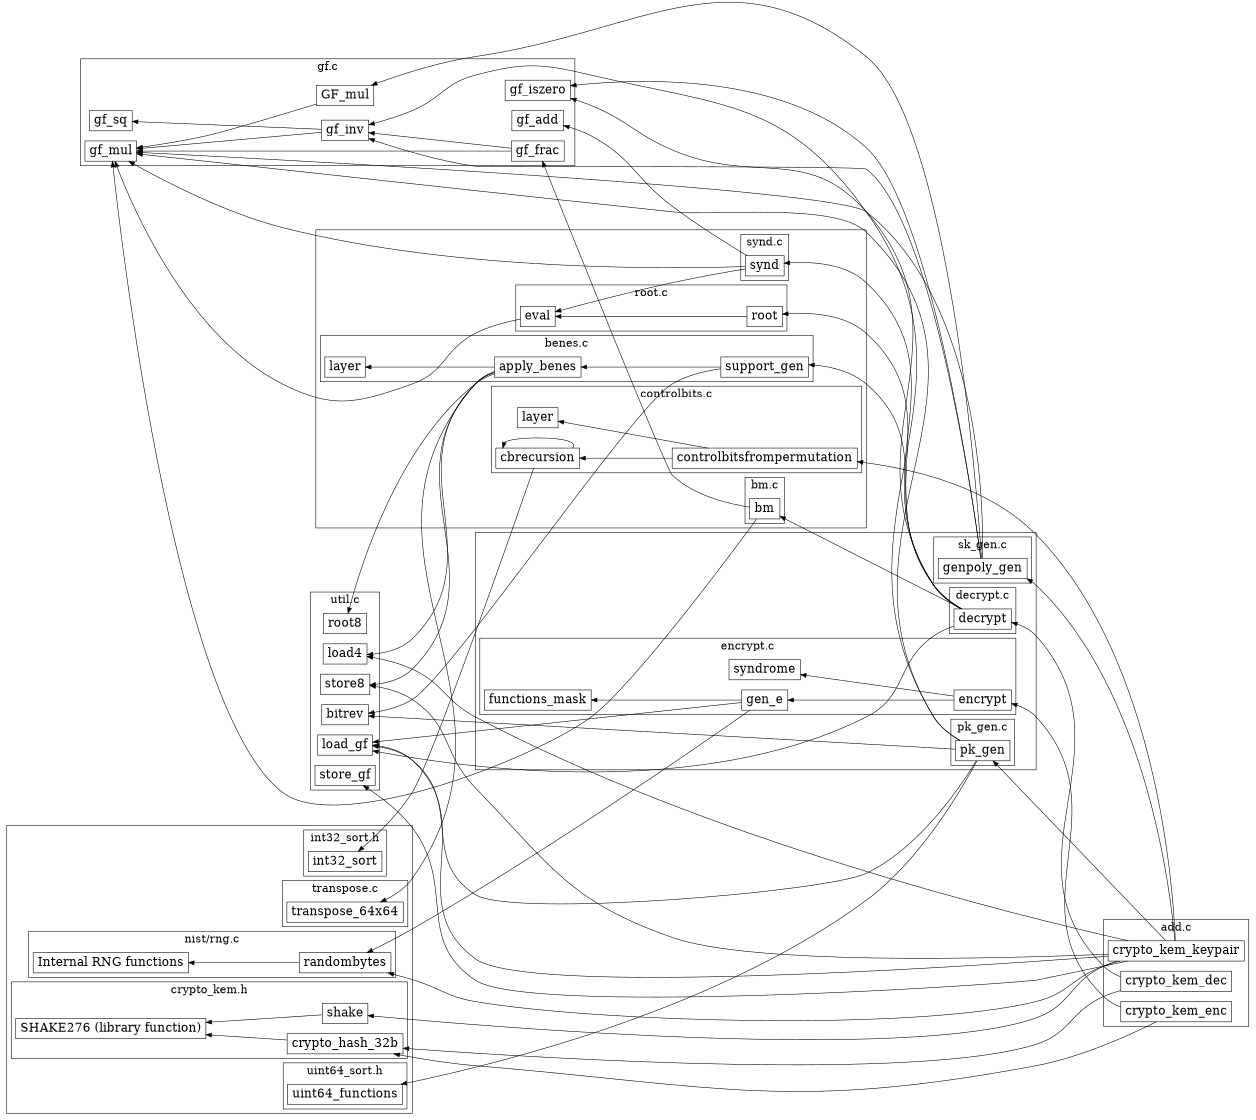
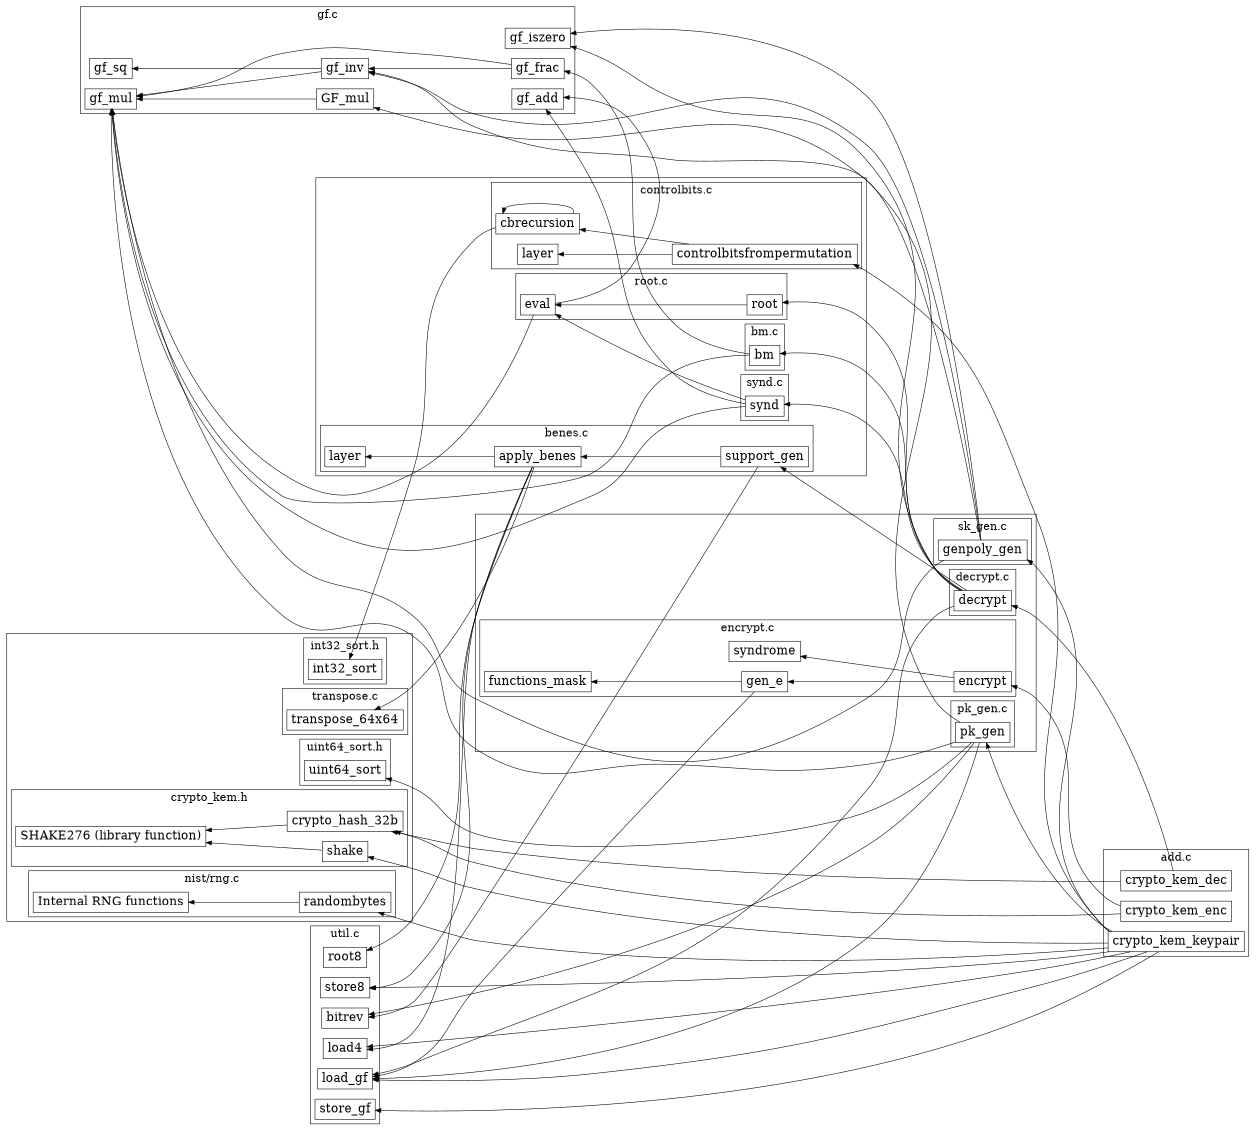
  digraph {
    color=black
    fontsize=20
    rankdir=RL
    ranksep=2
    node [fontsize=22 shape=box]
    n1 [label=gf_iszero]
    n2 [label=gf_add]
    n3 [label=gf_mul]
    n4 [label=gf_sq]
    n5 [label=gf_inv]
    n6 [label=gf_frac]
    n7 [label=GF_mul]
    n8 [label=crypto_hash_32b]
    n9 [label="SHAKE276 (library function)"]
    n10 [label=shake]
    n11 [label=randombytes]
    n12 [label="Internal RNG functions"]
    n13 [label=transpose_64x64]
    n14 [label=int32_sort]
-   n15 [label=uint64_functions]
+   n15 [label=uint64_sort]
    n16 [label=store_gf]
    n17 [label=load_gf]
    n18 [label=load4]
    n19 [label=store8]
    n20 [label=root8]
    n21 [label=bitrev]
    n22 [label=layer]
    n23 [label=apply_benes]
    n24 [label=support_gen]
    n25 [label=bm]
    n26 [label=eval]
    n27 [label=root]
    n28 [label=synd]
    n29 [label=cbrecursion]
    n30 [label=layer]
    n31 [label=controlbitsfrompermutation]
    n32 [label=decrypt]
    n33 [label=genpoly_gen]
    n34 [label=pk_gen]
    n35 [label=functions_mask]
    n36 [label=gen_e]
    n37 [label=syndrome]
    n38 [label=encrypt]
    n39 [label=crypto_kem_enc]
    n40 [label=crypto_kem_dec]
    n41 [label=crypto_kem_keypair]
    subgraph cluster_1 {
      label="gf.c"
      n1
      n2
      n3
      n4
      n5
      n6
      n7
    }
    subgraph cluster_2 {
      subgraph cluster_3 {
        label="crypto_kem.h"
        n8
        n9
        n10
      }
      subgraph cluster_4 {
        label="nist/rng.c"
        n11
        n12
      }
      subgraph cluster_5 {
        label="transpose.c"
        n13
      }
      subgraph cluster_6 {
        label="int32_sort.h"
        n14
      }
      subgraph cluster_7 {
        label="uint64_sort.h"
        n15
      }
    }
    subgraph cluster_8 {
      label="util.c"
      n16
      n17
      n18
      n19
      n20
      n21
    }
    subgraph cluster_9 {
      subgraph cluster_10 {
        label="benes.c"
        n22
        n23
        n24
      }
      subgraph cluster_11 {
        label="bm.c"
        n25
      }
      subgraph cluster_12 {
        label="root.c"
        n26
        n27
      }
      subgraph cluster_13 {
        label="synd.c"
        n28
      }
      subgraph cluster_14 {
        label="controlbits.c"
        n29
        n30
        n31
      }
    }
    subgraph cluster_15 {
      subgraph cluster_16 {
        label="decrypt.c"
        n32
      }
      subgraph cluster_17 {
        label="sk_gen.c"
        n33
      }
      subgraph cluster_18 {
        label="pk_gen.c"
        n34
      }
      subgraph cluster_19 {
        label="encrypt.c"
        n35
        n36
        n37
        n38
      }
    }
    subgraph cluster_20 {
      label="add.c"
      n39
      n40
      n41
    }
    n5 -> n3
    n5 -> n4
    n6 -> n3
    n6 -> n5
    n7 -> n3
    n8 -> n9
    n10 -> n9
    n11 -> n12
    n23 -> n13
    n23 -> n18
    n23 -> n19
    n23 -> n20
    n23 -> n22
    n24 -> n21
    n24 -> n23
    n25 -> n3
    n25 -> n6
+   n26 -> n2
    n26 -> n3
    n27 -> n26
    n28 -> n2
    n28 -> n3
    n28 -> n26
    n29 -> n14
    n29 -> n29
    n31 -> n29
    n31 -> n30
    n32 -> n1
    n32 -> n17
    n32 -> n24
    n32 -> n25
    n32 -> n27
    n32 -> n28
    n33 -> n1
    n33 -> n3
    n33 -> n5
    n33 -> n7
    n34 -> n3
    n34 -> n5
    n34 -> n15
    n34 -> n17
    n34 -> n21
-   n36 -> n11
    n36 -> n17
    n36 -> n35
    n38 -> n36
    n38 -> n37
    n39 -> n8
    n39 -> n38
    n40 -> n8
    n40 -> n32
    n41 -> n10
    n41 -> n11
    n41 -> n16
    n41 -> n17
    n41 -> n18
    n41 -> n19
    n41 -> n31
    n41 -> n33
    n41 -> n34
  }
